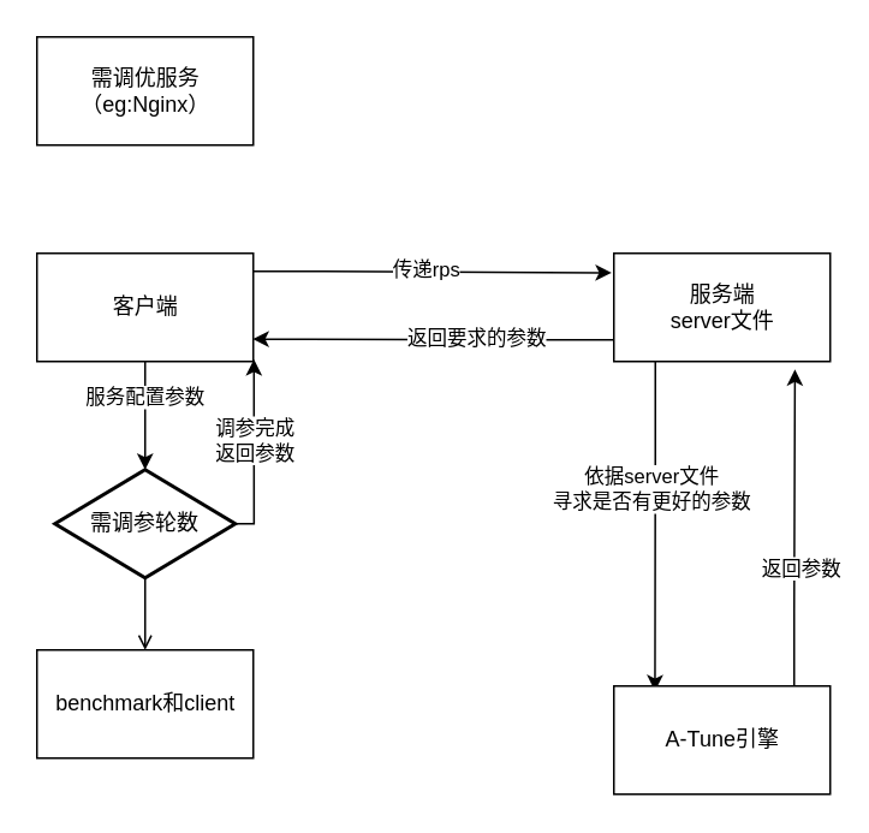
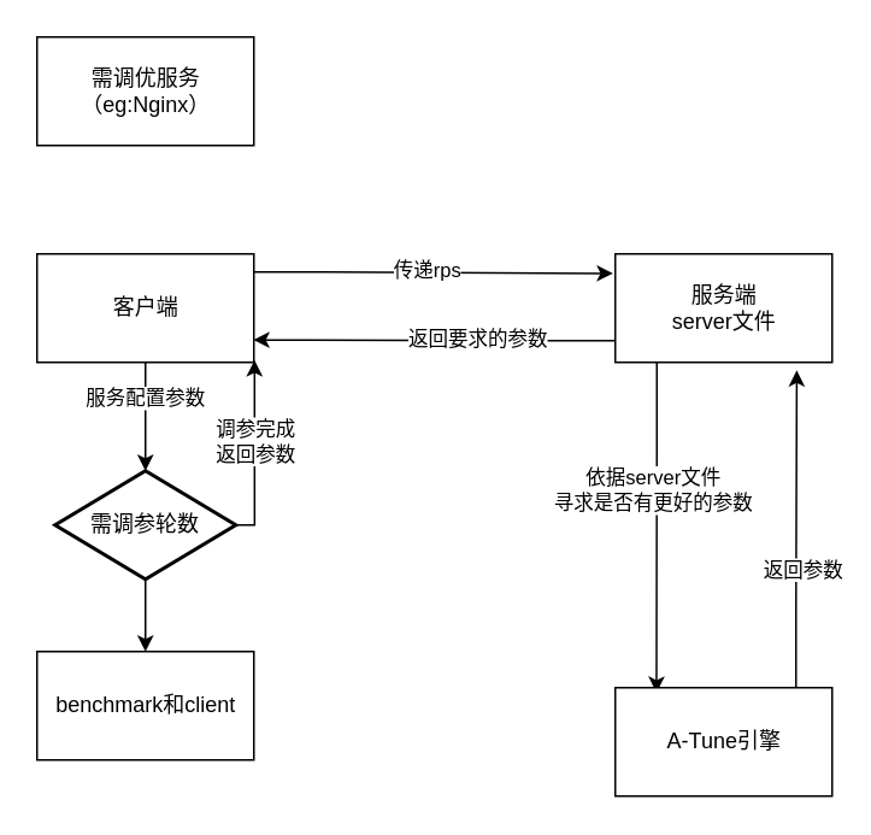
  <mxCell id="0" />
  <mxCell id="1" parent="0" />
  <mxCell id="2" value="需调优服务&lt;br&gt;（eg:Nginx）" style="verticalLabelPosition=middle;verticalAlign=middle;html=1;shape=mxgraph.basic.rect;fillColor2=none;strokeWidth=1;size=20;indent=5;labelPosition=center;align=center;" vertex="1" parent="1"><mxGeometry x="20" y="20" width="120" height="60" as="geometry" /></mxCell>
  <mxCell id="3" style="edgeStyle=orthogonalEdgeStyle;rounded=0;orthogonalLoop=1;jettySize=auto;html=1;entryX=-0.01;entryY=0.18;entryDx=0;entryDy=0;entryPerimeter=0;" edge="1" parent="1" source="7" target="12"><mxGeometry relative="1" as="geometry"><Array as="points"><mxPoint x="180" y="150" /><mxPoint x="180" y="150" /></Array></mxGeometry></mxCell>
  <mxCell id="4" value="传递rps" style="edgeLabel;html=1;align=center;verticalAlign=middle;resizable=0;points=[];" vertex="1" connectable="0" parent="3"><mxGeometry x="-0.045" y="2" relative="1" as="geometry"><mxPoint as="offset" /></mxGeometry></mxCell>
  <mxCell id="5" style="edgeStyle=orthogonalEdgeStyle;rounded=0;orthogonalLoop=1;jettySize=auto;html=1;entryX=0.5;entryY=0;entryDx=0;entryDy=0;entryPerimeter=0;" edge="1" parent="1" source="7" target="19"><mxGeometry relative="1" as="geometry" /></mxCell>
  <mxCell id="6" value="服务配置参数" style="edgeLabel;html=1;align=center;verticalAlign=middle;resizable=0;points=[];" vertex="1" connectable="0" parent="5"><mxGeometry x="-0.373" y="-1" relative="1" as="geometry"><mxPoint as="offset" /></mxGeometry></mxCell>
  <mxCell id="7" value="客户端" style="verticalLabelPosition=middle;verticalAlign=middle;html=1;shape=mxgraph.basic.rect;fillColor2=none;strokeWidth=1;size=20;indent=5;labelPosition=center;align=center;" vertex="1" parent="1"><mxGeometry x="20" y="140" width="120" height="60" as="geometry" /></mxCell>
  <mxCell id="8" style="edgeStyle=orthogonalEdgeStyle;rounded=0;orthogonalLoop=1;jettySize=auto;html=1;entryX=0.19;entryY=0.047;entryDx=0;entryDy=0;entryPerimeter=0;" edge="1" parent="1" source="12" target="15"><mxGeometry relative="1" as="geometry"><Array as="points"><mxPoint x="363" y="250" /><mxPoint x="363" y="250" /></Array></mxGeometry></mxCell>
  <mxCell id="9" value="依据server文件&lt;br&gt;寻求是否有更好的参数" style="edgeLabel;html=1;align=center;verticalAlign=middle;resizable=0;points=[];" vertex="1" connectable="0" parent="8"><mxGeometry x="-0.225" y="-2" relative="1" as="geometry"><mxPoint as="offset" /></mxGeometry></mxCell>
  <mxCell id="10" style="edgeStyle=orthogonalEdgeStyle;rounded=0;orthogonalLoop=1;jettySize=auto;html=1;entryX=0.997;entryY=0.793;entryDx=0;entryDy=0;entryPerimeter=0;" edge="1" parent="1" source="12" target="7"><mxGeometry relative="1" as="geometry"><Array as="points"><mxPoint x="290" y="188" /><mxPoint x="290" y="188" /></Array></mxGeometry></mxCell>
  <mxCell id="11" value="返回要求的参数" style="edgeLabel;html=1;align=center;verticalAlign=middle;resizable=0;points=[];" vertex="1" connectable="0" parent="10"><mxGeometry x="-0.229" y="-1" relative="1" as="geometry"><mxPoint as="offset" /></mxGeometry></mxCell>
  <mxCell id="12" value="服务端&lt;br&gt;server文件" style="verticalLabelPosition=middle;verticalAlign=middle;html=1;shape=mxgraph.basic.rect;fillColor2=none;strokeWidth=1;size=20;indent=5;labelPosition=center;align=center;" vertex="1" parent="1"><mxGeometry x="340" y="140" width="120" height="60" as="geometry" /></mxCell>
  <mxCell id="13" style="edgeStyle=orthogonalEdgeStyle;rounded=0;orthogonalLoop=1;jettySize=auto;html=1;entryX=0.837;entryY=1.073;entryDx=0;entryDy=0;entryPerimeter=0;" edge="1" parent="1" source="15" target="12"><mxGeometry relative="1" as="geometry"><Array as="points"><mxPoint x="440" y="340" /><mxPoint x="440" y="340" /></Array></mxGeometry></mxCell>
  <mxCell id="14" value="返回参数" style="edgeLabel;html=1;align=center;verticalAlign=middle;resizable=0;points=[];" vertex="1" connectable="0" parent="13"><mxGeometry x="-0.246" y="-3" relative="1" as="geometry"><mxPoint as="offset" /></mxGeometry></mxCell>
  <mxCell id="15" value="A-Tune引擎" style="verticalLabelPosition=middle;verticalAlign=middle;html=1;shape=mxgraph.basic.rect;fillColor2=none;strokeWidth=1;size=20;indent=5;labelPosition=center;align=center;" vertex="1" parent="1"><mxGeometry x="340" y="380" width="120" height="60" as="geometry" /></mxCell>
- <mxCell id="16" style="edgeStyle=orthogonalEdgeStyle;rounded=0;orthogonalLoop=1;jettySize=auto;html=1;exitX=0.5;exitY=1;exitDx=0;exitDy=0;exitPerimeter=0;endArrow=open;" edge="1" parent="1" source="19" target="20"><mxGeometry relative="1" as="geometry" /></mxCell>
+ <mxCell id="16" style="edgeStyle=orthogonalEdgeStyle;rounded=0;orthogonalLoop=1;jettySize=auto;html=1;exitX=0.5;exitY=1;exitDx=0;exitDy=0;exitPerimeter=0;" edge="1" parent="1" source="19" target="20"><mxGeometry relative="1" as="geometry" /></mxCell>
  <mxCell id="17" style="edgeStyle=orthogonalEdgeStyle;rounded=0;orthogonalLoop=1;jettySize=auto;html=1;entryX=1.003;entryY=0.98;entryDx=0;entryDy=0;entryPerimeter=0;exitX=1;exitY=0.5;exitDx=0;exitDy=0;exitPerimeter=0;" edge="1" parent="1" source="19" target="7"><mxGeometry relative="1" as="geometry"><mxPoint x="140" y="210" as="targetPoint" /><Array as="points"><mxPoint x="140" y="290" /></Array></mxGeometry></mxCell>
  <mxCell id="18" value="调参完成&lt;br&gt;返回参数" style="edgeLabel;html=1;align=center;verticalAlign=middle;resizable=0;points=[];" vertex="1" connectable="0" parent="17"><mxGeometry x="0.114" relative="1" as="geometry"><mxPoint as="offset" /></mxGeometry></mxCell>
  <mxCell id="19" value="需调参轮数" style="strokeWidth=2;html=1;shape=mxgraph.flowchart.decision;whiteSpace=wrap;" vertex="1" parent="1"><mxGeometry x="30" y="260" width="100" height="60" as="geometry" /></mxCell>
  <mxCell id="20" value="benchmark和client" style="verticalLabelPosition=middle;verticalAlign=middle;html=1;shape=mxgraph.basic.rect;fillColor2=none;strokeWidth=1;size=20;indent=5;labelPosition=center;align=center;" vertex="1" parent="1"><mxGeometry x="20" y="360" width="120" height="60" as="geometry" /></mxCell>
